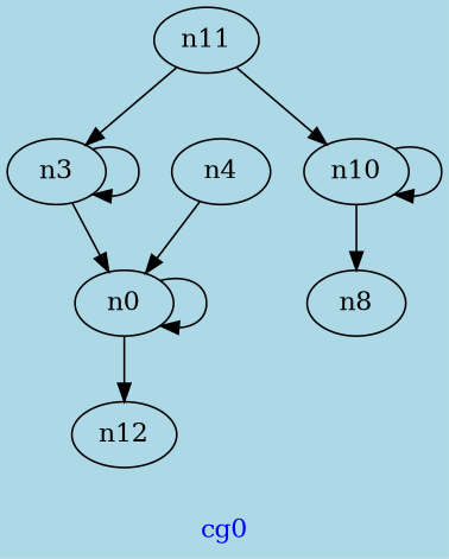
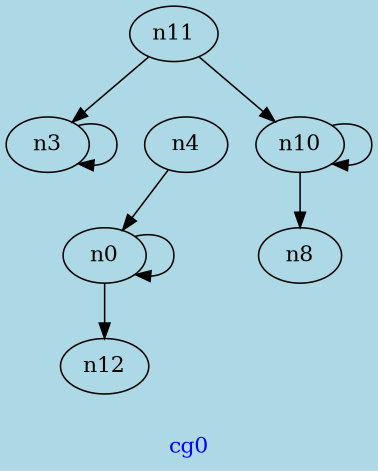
  digraph {
    bgcolor=lightblue
    fontcolor=blue
    label=cg0
    n0
    n12
    n3
    n4
    n10
    n1 [label=n8]
    n11
    n0 -> n0
    n0 -> n12
-   n3 -> n0
    n3 -> n3
    n4 -> n0
    n10 -> n10
    n10 -> n1
    n11 -> n3
    n11 -> n10
  }
